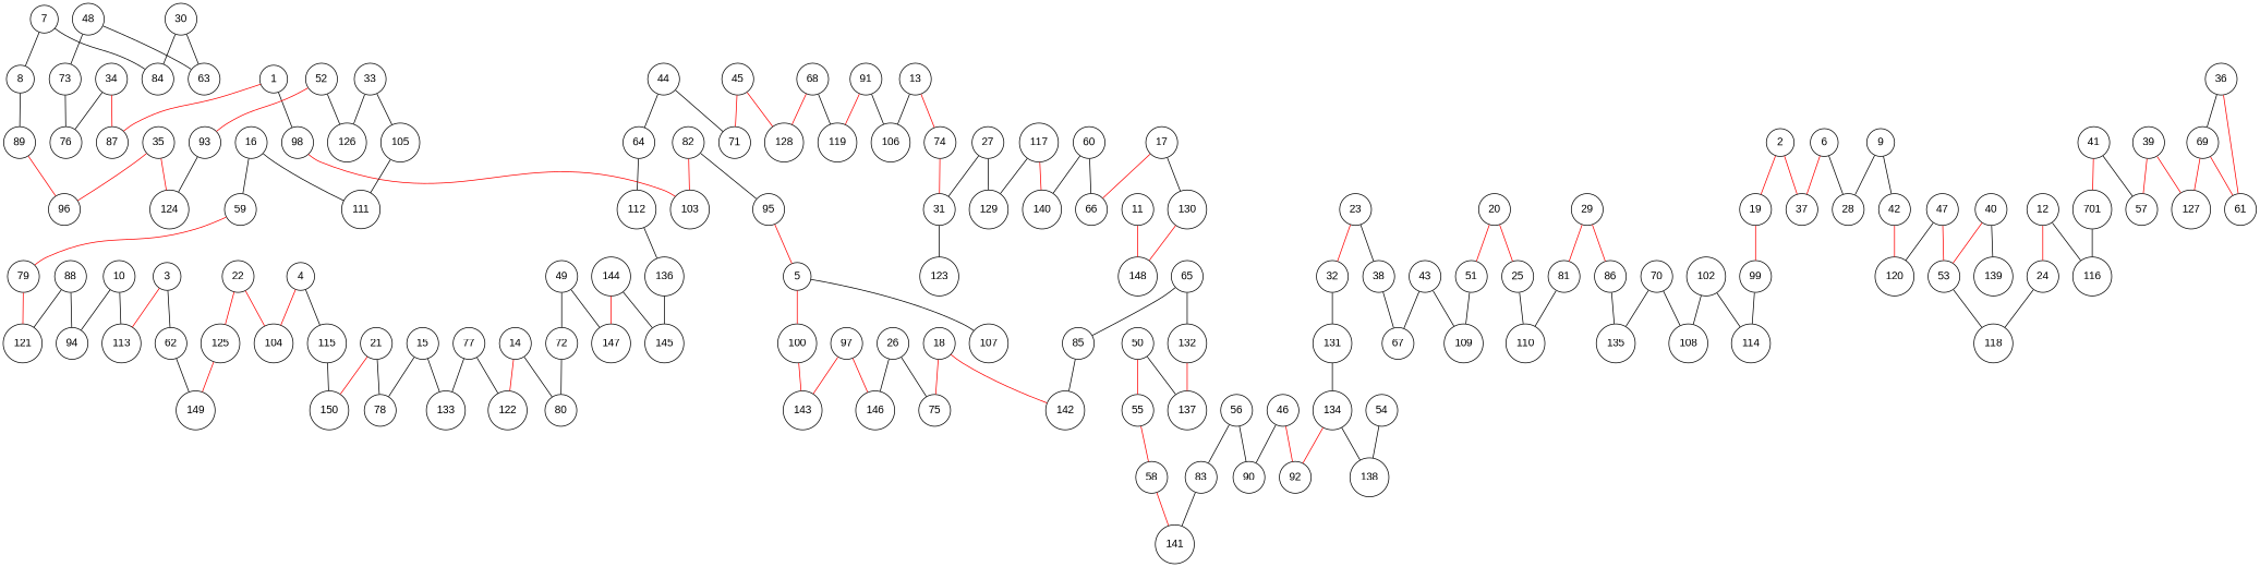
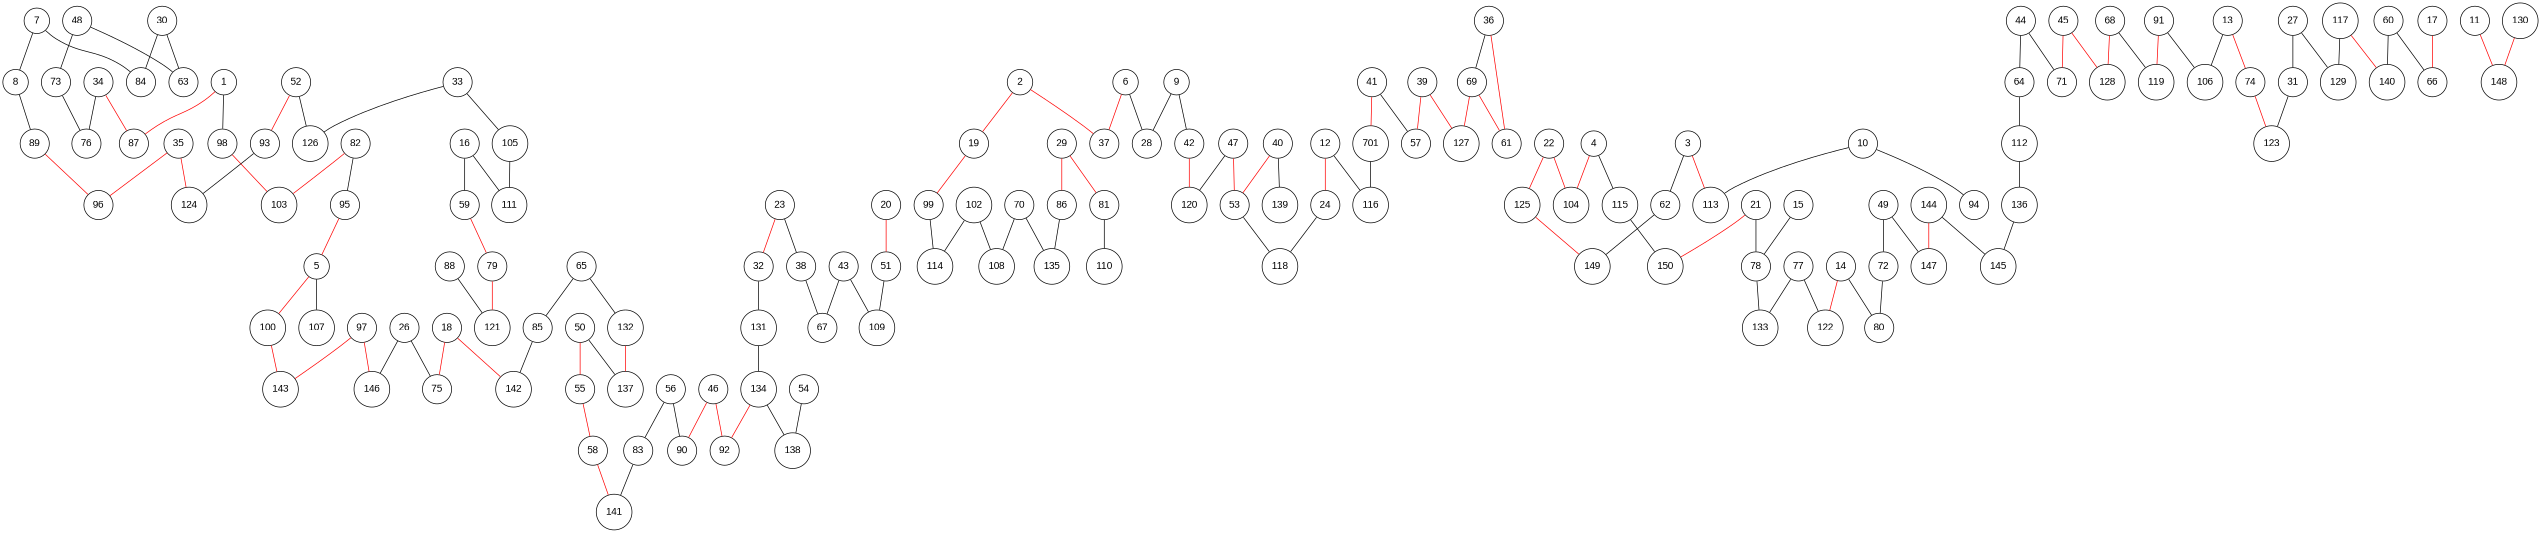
  graph {
    fontname="Liberation Sans"
    node [fillcolor=white fontname="Liberation Sans" shape=circle]
    edge [color=black fontname="Liberation Sans"]
    1
    87
    98
    103
    2
    19
    37
    99
    3
    62
    113
    149
    4
    104
    115
    150
    5
    100
    107
    143
    6
    28
    7
    8
    84
    89
    96
    9
    42
    120
    10
    94
    11
    148
    12
    24
    116
    118
    13
    74
    106
    123
    14
    80
    122
    15
    78
    133
    16
    59
    111
    79
    17
    66
    130
    18
    75
    142
    114
    20
-   25
    51
    110
    109
    21
    22
    125
    23
    32
    38
    131
    67
    26
    146
    27
    31
    129
    29
    81
    86
    135
    30
    63
    134
    33
    105
    126
    34
    76
    35
    124
    36
    61
    69
    127
    39
    57
    40
    53
    139
    41
    n102 [label=701]
    43
    44
    64
    71
    112
    45
    128
    46
    90
    92
    47
    48
    73
    49
    72
    147
    50
    55
    137
    58
    52
    93
    54
    138
    141
    56
    83
    121
    60
    140
    136
    65
    85
    132
    68
    119
    70
    108
    77
    82
    95
    88
    91
    97
    102
    145
    117
    144
    1 -- 87 [color=red]
    1 -- 98
    98 -- 103 [color=red]
    2 -- 19 [color=red]
    2 -- 37 [color=red]
    19 -- 99 [color=red]
    99 -- 114
    3 -- 62
    3 -- 113 [color=red]
    62 -- 149
    4 -- 104 [color=red]
    4 -- 115
    115 -- 150
    5 -- 100 [color=red]
    5 -- 107
    100 -- 143 [color=red]
    6 -- 37 [color=red]
    6 -- 28
    7 -- 8
    7 -- 84
    8 -- 89
    89 -- 96 [color=red]
    9 -- 28
    9 -- 42
    42 -- 120 [color=red]
    10 -- 113
    10 -- 94
    11 -- 148 [color=red]
    12 -- 24 [color=red]
    12 -- 116
    24 -- 118
    13 -- 74 [color=red]
    13 -- 106
-   74 -- 31 [color=red]
+   74 -- 123 [color=red]
    14 -- 80
    14 -- 122 [color=red]
    15 -- 78
-   15 -- 133
+   78 -- 133
    16 -- 59
    16 -- 111
    59 -- 79 [color=red]
    79 -- 121 [color=red]
    17 -- 66 [color=red]
-   17 -- 130
    130 -- 148 [color=red]
    18 -- 75 [color=red]
    18 -- 142 [color=red]
-   20 -- 25 [color=red]
    20 -- 51 [color=red]
-   25 -- 110
    51 -- 109
    21 -- 150 [color=red]
    21 -- 78
    22 -- 104 [color=red]
    22 -- 125 [color=red]
    125 -- 149 [color=red]
    23 -- 32 [color=red]
    23 -- 38
    32 -- 131
    38 -- 67
    131 -- 134
    26 -- 75
    26 -- 146
    27 -- 31
    27 -- 129
    31 -- 123
    29 -- 81 [color=red]
    29 -- 86 [color=red]
    81 -- 110
    86 -- 135
    30 -- 84
    30 -- 63
    134 -- 92 [color=red]
    134 -- 138
    33 -- 105
    33 -- 126
    105 -- 111
    34 -- 87 [color=red]
    34 -- 76
    35 -- 96 [color=red]
    35 -- 124 [color=red]
    36 -- 61 [color=red]
    36 -- 69
    69 -- 61 [color=red]
    69 -- 127 [color=red]
    39 -- 127 [color=red]
    39 -- 57 [color=red]
    40 -- 53 [color=red]
    40 -- 139
    53 -- 118
    41 -- 57
    41 -- n102 [color=red]
    n102 -- 116
    43 -- 109
    43 -- 67
    44 -- 64
    44 -- 71
    64 -- 112
    112 -- 136
    45 -- 71 [color=red]
    45 -- 128 [color=red]
-   46 -- 90
+   46 -- 90 [color=red]
    46 -- 92 [color=red]
    47 -- 120
    47 -- 53 [color=red]
    48 -- 63
    48 -- 73
    73 -- 76
    49 -- 72
    49 -- 147
    72 -- 80
    50 -- 55 [color=red]
    50 -- 137
    55 -- 58 [color=red]
    58 -- 141 [color=red]
    52 -- 126
    52 -- 93 [color=red]
    93 -- 124
    54 -- 138
    56 -- 90
    56 -- 83
    83 -- 141
    60 -- 66
    60 -- 140
    136 -- 145
    65 -- 85
    65 -- 132
    85 -- 142
    132 -- 137 [color=red]
    68 -- 128 [color=red]
    68 -- 119
    70 -- 135
    70 -- 108
    77 -- 122
    77 -- 133
    82 -- 103 [color=red]
    82 -- 95
    95 -- 5 [color=red]
-   88 -- 94
    88 -- 121
    91 -- 106
    91 -- 119 [color=red]
    97 -- 143 [color=red]
    97 -- 146 [color=red]
    102 -- 114
    102 -- 108
    117 -- 129
    117 -- 140 [color=red]
    144 -- 147 [color=red]
    144 -- 145
  }
